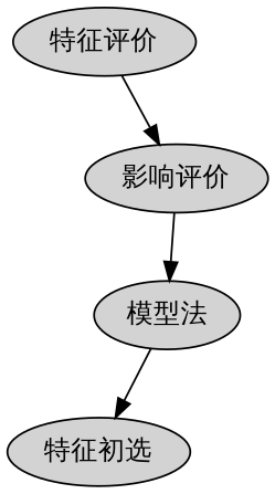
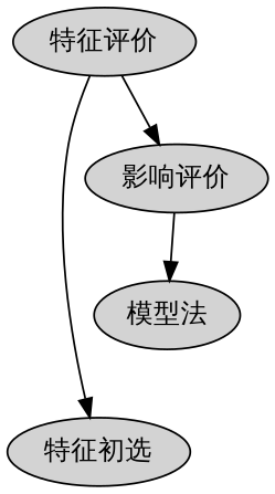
  digraph {
    fontname="Liberation Serif"
    node [fontname="Liberation Serif" shape=ellipse style=filled]
    edge [fontname="Liberation Serif"]
    n1 [label="特征评价"]
    n2 [label="特征初选"]
    n3 [label="影响评价"]
    n4 [label="模型法"]
-   n4 -> n2
+   n1 -> n2
    n1 -> n3
    n3 -> n4
  }
